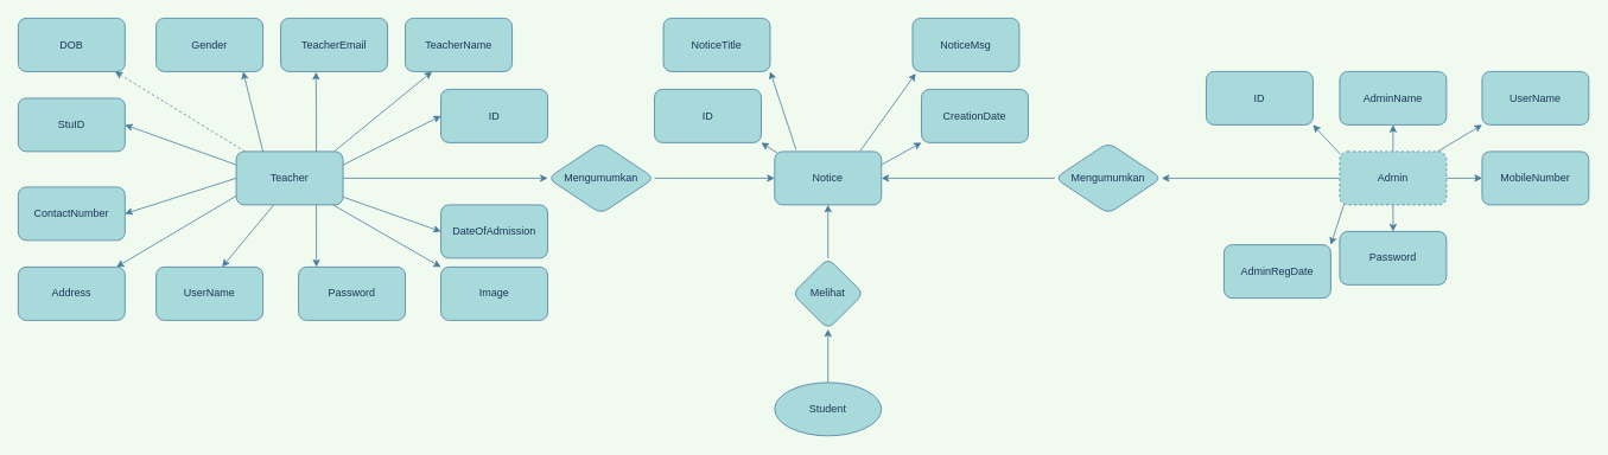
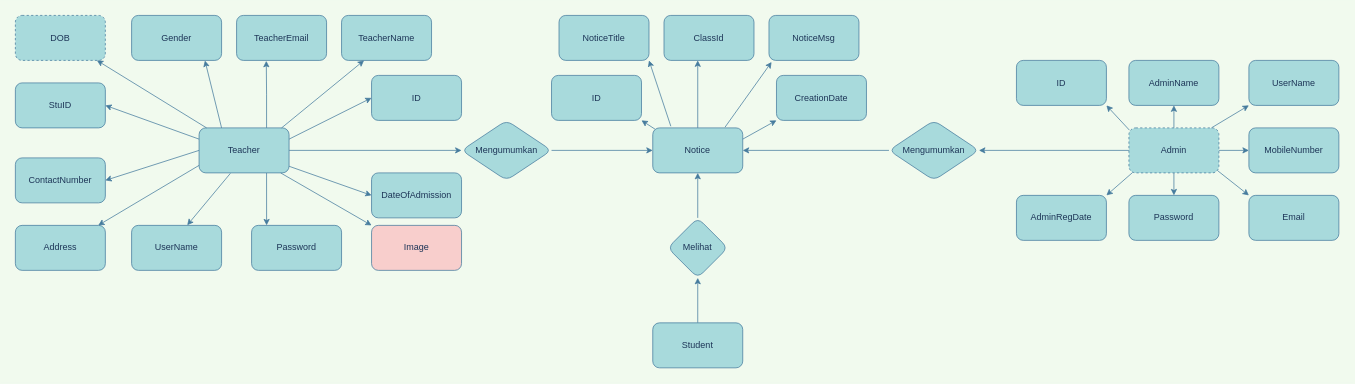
  <mxCell id="0" />
  <mxCell id="1" parent="0" />
  <mxCell id="2" style="edgeStyle=orthogonalEdgeStyle;rounded=1;orthogonalLoop=1;jettySize=auto;html=1;exitX=1;exitY=0.5;exitDx=0;exitDy=0;labelBackgroundColor=#F1FAEE;strokeColor=#457B9D;fontColor=#1D3557;" edge="1" parent="1" source="5" target="16"><mxGeometry relative="1" as="geometry" /></mxCell>
  <mxCell id="3" style="edgeStyle=orthogonalEdgeStyle;rounded=0;orthogonalLoop=1;jettySize=auto;html=1;exitX=0.75;exitY=0;exitDx=0;exitDy=0;entryX=0.33;entryY=1.01;entryDx=0;entryDy=0;entryPerimeter=0;strokeColor=#457B9D;fontColor=#1D3557;fillColor=#A8DADC;" edge="1" parent="1" source="5" target="44"><mxGeometry relative="1" as="geometry" /></mxCell>
  <mxCell id="4" style="edgeStyle=orthogonalEdgeStyle;rounded=0;orthogonalLoop=1;jettySize=auto;html=1;exitX=0.75;exitY=1;exitDx=0;exitDy=0;entryX=0.167;entryY=0;entryDx=0;entryDy=0;entryPerimeter=0;strokeColor=#457B9D;fontColor=#1D3557;fillColor=#A8DADC;" edge="1" parent="1" source="5" target="51"><mxGeometry relative="1" as="geometry" /></mxCell>
  <mxCell id="5" value="Teacher" style="rounded=1;whiteSpace=wrap;html=1;fillColor=#A8DADC;strokeColor=#457B9D;fontColor=#1D3557;" vertex="1" parent="1"><mxGeometry x="265" y="170" width="120" height="60" as="geometry" /></mxCell>
+ <mxCell id="6" style="edgeStyle=orthogonalEdgeStyle;orthogonalLoop=1;jettySize=auto;html=1;exitX=0.5;exitY=0;exitDx=0;exitDy=0;entryX=0.375;entryY=1;entryDx=0;entryDy=0;entryPerimeter=0;labelBackgroundColor=#F1FAEE;strokeColor=#457B9D;fontColor=#1D3557;" edge="1" parent="1" source="7" target="34"><mxGeometry relative="1" as="geometry" /></mxCell>
  <mxCell id="7" value="Notice" style="rounded=1;whiteSpace=wrap;html=1;fillColor=#A8DADC;strokeColor=#457B9D;fontColor=#1D3557;" vertex="1" parent="1"><mxGeometry x="870" y="170" width="120" height="60" as="geometry" /></mxCell>
  <mxCell id="8" style="edgeStyle=orthogonalEdgeStyle;rounded=1;orthogonalLoop=1;jettySize=auto;html=1;exitX=0;exitY=0.5;exitDx=0;exitDy=0;entryX=1;entryY=0.5;entryDx=0;entryDy=0;labelBackgroundColor=#F1FAEE;strokeColor=#457B9D;fontColor=#1D3557;" edge="1" parent="1" source="12" target="18"><mxGeometry relative="1" as="geometry" /></mxCell>
  <mxCell id="9" style="edgeStyle=orthogonalEdgeStyle;orthogonalLoop=1;jettySize=auto;html=1;exitX=0.5;exitY=0;exitDx=0;exitDy=0;entryX=0.5;entryY=1;entryDx=0;entryDy=0;labelBackgroundColor=#F1FAEE;strokeColor=#457B9D;fontColor=#1D3557;" edge="1" parent="1" source="12" target="22"><mxGeometry relative="1" as="geometry" /></mxCell>
  <mxCell id="10" style="edgeStyle=orthogonalEdgeStyle;orthogonalLoop=1;jettySize=auto;html=1;exitX=1;exitY=0.5;exitDx=0;exitDy=0;labelBackgroundColor=#F1FAEE;strokeColor=#457B9D;fontColor=#1D3557;" edge="1" parent="1" source="12" target="23"><mxGeometry relative="1" as="geometry" /></mxCell>
  <mxCell id="11" style="edgeStyle=orthogonalEdgeStyle;orthogonalLoop=1;jettySize=auto;html=1;exitX=0.5;exitY=1;exitDx=0;exitDy=0;entryX=0.5;entryY=0;entryDx=0;entryDy=0;labelBackgroundColor=#F1FAEE;strokeColor=#457B9D;fontColor=#1D3557;" edge="1" parent="1" source="12" target="24"><mxGeometry relative="1" as="geometry" /></mxCell>
  <mxCell id="12" value="Admin" style="rounded=1;whiteSpace=wrap;html=1;fillColor=#A8DADC;strokeColor=#457B9D;fontColor=#1D3557;dashed=1;" vertex="1" parent="1"><mxGeometry x="1505" y="170" width="120" height="60" as="geometry" /></mxCell>
  <mxCell id="13" style="edgeStyle=orthogonalEdgeStyle;rounded=1;orthogonalLoop=1;jettySize=auto;html=1;exitX=0.5;exitY=0;exitDx=0;exitDy=0;entryX=0.5;entryY=1;entryDx=0;entryDy=0;labelBackgroundColor=#F1FAEE;strokeColor=#457B9D;fontColor=#1D3557;" edge="1" parent="1" source="14" target="20"><mxGeometry relative="1" as="geometry" /></mxCell>
- <mxCell id="14" value="Student" style="ellipse;whiteSpace=wrap;html=1;fillColor=#A8DADC;strokeColor=#457B9D;fontColor=#1D3557;" vertex="1" parent="1"><mxGeometry x="870" y="430" width="120" height="60" as="geometry" /></mxCell>
+ <mxCell id="14" value="Student" style="rounded=1;whiteSpace=wrap;html=1;fillColor=#A8DADC;strokeColor=#457B9D;fontColor=#1D3557;" vertex="1" parent="1"><mxGeometry x="870" y="430" width="120" height="60" as="geometry" /></mxCell>
  <mxCell id="15" style="edgeStyle=orthogonalEdgeStyle;rounded=1;orthogonalLoop=1;jettySize=auto;html=1;exitX=1;exitY=0.5;exitDx=0;exitDy=0;entryX=0;entryY=0.5;entryDx=0;entryDy=0;labelBackgroundColor=#F1FAEE;strokeColor=#457B9D;fontColor=#1D3557;" edge="1" parent="1" source="16" target="7"><mxGeometry relative="1" as="geometry" /></mxCell>
  <mxCell id="16" value="Mengumumkan" style="rhombus;whiteSpace=wrap;html=1;fillColor=#A8DADC;strokeColor=#457B9D;fontColor=#1D3557;rounded=1;" vertex="1" parent="1"><mxGeometry x="615" y="160" width="120" height="80" as="geometry" /></mxCell>
  <mxCell id="17" style="edgeStyle=orthogonalEdgeStyle;rounded=1;orthogonalLoop=1;jettySize=auto;html=1;exitX=0;exitY=0.5;exitDx=0;exitDy=0;entryX=1;entryY=0.5;entryDx=0;entryDy=0;labelBackgroundColor=#F1FAEE;strokeColor=#457B9D;fontColor=#1D3557;" edge="1" parent="1" source="18" target="7"><mxGeometry relative="1" as="geometry" /></mxCell>
  <mxCell id="18" value="Mengumumkan" style="rhombus;whiteSpace=wrap;html=1;fillColor=#A8DADC;strokeColor=#457B9D;fontColor=#1D3557;rounded=1;" vertex="1" parent="1"><mxGeometry x="1185" y="160" width="120" height="80" as="geometry" /></mxCell>
  <mxCell id="19" style="edgeStyle=orthogonalEdgeStyle;rounded=1;orthogonalLoop=1;jettySize=auto;html=1;exitX=0.5;exitY=0;exitDx=0;exitDy=0;entryX=0.5;entryY=1;entryDx=0;entryDy=0;labelBackgroundColor=#F1FAEE;strokeColor=#457B9D;fontColor=#1D3557;" edge="1" parent="1" source="20" target="7"><mxGeometry relative="1" as="geometry" /></mxCell>
  <mxCell id="20" value="Melihat" style="rhombus;whiteSpace=wrap;html=1;fillColor=#A8DADC;strokeColor=#457B9D;fontColor=#1D3557;rounded=1;" vertex="1" parent="1"><mxGeometry x="890" y="290" width="80" height="80" as="geometry" /></mxCell>
  <mxCell id="21" value="ID" style="rounded=1;whiteSpace=wrap;html=1;fillColor=#A8DADC;strokeColor=#457B9D;fontColor=#1D3557;" vertex="1" parent="1"><mxGeometry x="1355" y="80" width="120" height="60" as="geometry" /></mxCell>
  <mxCell id="22" value="AdminName" style="rounded=1;whiteSpace=wrap;html=1;fillColor=#A8DADC;strokeColor=#457B9D;fontColor=#1D3557;" vertex="1" parent="1"><mxGeometry x="1505" y="80" width="120" height="60" as="geometry" /></mxCell>
  <mxCell id="23" value="MobileNumber" style="rounded=1;whiteSpace=wrap;html=1;fillColor=#A8DADC;strokeColor=#457B9D;fontColor=#1D3557;" vertex="1" parent="1"><mxGeometry x="1665" y="170" width="120" height="60" as="geometry" /></mxCell>
  <mxCell id="24" value="Password" style="rounded=1;whiteSpace=wrap;html=1;fillColor=#A8DADC;strokeColor=#457B9D;fontColor=#1D3557;" vertex="1" parent="1"><mxGeometry x="1505" y="260" width="120" height="60" as="geometry" /></mxCell>
- <mxCell id="25" value="AdminRegDate" style="rounded=1;whiteSpace=wrap;html=1;fillColor=#A8DADC;strokeColor=#457B9D;fontColor=#1D3557;" vertex="1" parent="1"><mxGeometry x="1375" y="275" width="120" height="60" as="geometry" /></mxCell>
+ <mxCell id="25" value="AdminRegDate" style="rounded=1;whiteSpace=wrap;html=1;fillColor=#A8DADC;strokeColor=#457B9D;fontColor=#1D3557;" vertex="1" parent="1"><mxGeometry x="1355" y="260" width="120" height="60" as="geometry" /></mxCell>
  <mxCell id="26" value="UserName" style="rounded=1;whiteSpace=wrap;html=1;fillColor=#A8DADC;strokeColor=#457B9D;fontColor=#1D3557;" vertex="1" parent="1"><mxGeometry x="1665" y="80" width="120" height="60" as="geometry" /></mxCell>
+ <mxCell id="27" value="Email" style="rounded=1;whiteSpace=wrap;html=1;fillColor=#A8DADC;strokeColor=#457B9D;fontColor=#1D3557;" vertex="1" parent="1"><mxGeometry x="1665" y="260" width="120" height="60" as="geometry" /></mxCell>
  <mxCell id="28" style="edgeStyle=orthogonalEdgeStyle;rounded=1;orthogonalLoop=1;jettySize=auto;html=1;exitX=0.5;exitY=1;exitDx=0;exitDy=0;labelBackgroundColor=#F1FAEE;strokeColor=#457B9D;fontColor=#1D3557;" edge="1" parent="1" source="23" target="23"><mxGeometry relative="1" as="geometry" /></mxCell>
  <mxCell id="29" value="" style="endArrow=classic;html=1;entryX=0;entryY=1;entryDx=0;entryDy=0;labelBackgroundColor=#F1FAEE;strokeColor=#457B9D;fontColor=#1D3557;" edge="1" parent="1" source="12" target="26"><mxGeometry width="50" height="50" relative="1" as="geometry"><mxPoint x="1625" y="170" as="sourcePoint" /><mxPoint x="1675" y="120" as="targetPoint" /></mxGeometry></mxCell>
+ <mxCell id="30" value="" style="endArrow=classic;html=1;entryX=0;entryY=0;entryDx=0;entryDy=0;exitX=0.986;exitY=0.951;exitDx=0;exitDy=0;exitPerimeter=0;labelBackgroundColor=#F1FAEE;strokeColor=#457B9D;fontColor=#1D3557;" edge="1" parent="1" source="12" target="27"><mxGeometry width="50" height="50" relative="1" as="geometry"><mxPoint x="1615" y="270" as="sourcePoint" /><mxPoint x="1665" y="220" as="targetPoint" /></mxGeometry></mxCell>
  <mxCell id="31" value="" style="endArrow=classic;html=1;exitX=0.005;exitY=0.049;exitDx=0;exitDy=0;entryX=1;entryY=1;entryDx=0;entryDy=0;exitPerimeter=0;labelBackgroundColor=#F1FAEE;strokeColor=#457B9D;fontColor=#1D3557;" edge="1" parent="1" source="12" target="21"><mxGeometry width="50" height="50" relative="1" as="geometry"><mxPoint x="1455" y="200" as="sourcePoint" /><mxPoint x="1505" y="150" as="targetPoint" /></mxGeometry></mxCell>
  <mxCell id="32" value="" style="endArrow=classic;html=1;exitX=0.04;exitY=0.993;exitDx=0;exitDy=0;exitPerimeter=0;entryX=1;entryY=0;entryDx=0;entryDy=0;labelBackgroundColor=#F1FAEE;strokeColor=#457B9D;fontColor=#1D3557;" edge="1" parent="1" source="12" target="25"><mxGeometry width="50" height="50" relative="1" as="geometry"><mxPoint x="1455" y="290" as="sourcePoint" /><mxPoint x="1475" y="260" as="targetPoint" /></mxGeometry></mxCell>
  <mxCell id="33" value="ID" style="rounded=1;whiteSpace=wrap;html=1;fillColor=#A8DADC;strokeColor=#457B9D;fontColor=#1D3557;" vertex="1" parent="1"><mxGeometry x="735" y="100" width="120" height="60" as="geometry" /></mxCell>
+ <mxCell id="34" value="ClassId" style="rounded=1;whiteSpace=wrap;html=1;fillColor=#A8DADC;strokeColor=#457B9D;fontColor=#1D3557;" vertex="1" parent="1"><mxGeometry x="885" y="20" width="120" height="60" as="geometry" /></mxCell>
  <mxCell id="35" value="NoticeMsg" style="rounded=1;whiteSpace=wrap;html=1;fillColor=#A8DADC;strokeColor=#457B9D;fontColor=#1D3557;" vertex="1" parent="1"><mxGeometry x="1025" y="20" width="120" height="60" as="geometry" /></mxCell>
  <mxCell id="36" value="NoticeTitle" style="rounded=1;whiteSpace=wrap;html=1;fillColor=#A8DADC;strokeColor=#457B9D;fontColor=#1D3557;" vertex="1" parent="1"><mxGeometry x="745" y="20" width="120" height="60" as="geometry" /></mxCell>
  <mxCell id="37" value="CreationDate" style="rounded=1;whiteSpace=wrap;html=1;fillColor=#A8DADC;strokeColor=#457B9D;fontColor=#1D3557;" vertex="1" parent="1"><mxGeometry x="1035" y="100" width="120" height="60" as="geometry" /></mxCell>
  <mxCell id="38" value="" style="endArrow=classic;html=1;entryX=1;entryY=1;entryDx=0;entryDy=0;exitX=0.025;exitY=0.028;exitDx=0;exitDy=0;exitPerimeter=0;labelBackgroundColor=#F1FAEE;strokeColor=#457B9D;fontColor=#1D3557;" edge="1" parent="1" source="7" target="33"><mxGeometry width="50" height="50" relative="1" as="geometry"><mxPoint x="835" y="190" as="sourcePoint" /><mxPoint x="885" y="140" as="targetPoint" /></mxGeometry></mxCell>
  <mxCell id="39" value="" style="endArrow=classic;html=1;entryX=0;entryY=1;entryDx=0;entryDy=0;exitX=1;exitY=0.25;exitDx=0;exitDy=0;labelBackgroundColor=#F1FAEE;strokeColor=#457B9D;fontColor=#1D3557;" edge="1" parent="1" source="7" target="37"><mxGeometry width="50" height="50" relative="1" as="geometry"><mxPoint x="995" y="180" as="sourcePoint" /><mxPoint x="1175" y="-50" as="targetPoint" /></mxGeometry></mxCell>
  <mxCell id="40" value="" style="endArrow=classic;html=1;entryX=1;entryY=1;entryDx=0;entryDy=0;exitX=0.201;exitY=-0.036;exitDx=0;exitDy=0;exitPerimeter=0;labelBackgroundColor=#F1FAEE;strokeColor=#457B9D;fontColor=#1D3557;" edge="1" parent="1" source="7" target="36"><mxGeometry width="50" height="50" relative="1" as="geometry"><mxPoint x="895" y="150" as="sourcePoint" /><mxPoint x="945" y="100" as="targetPoint" /></mxGeometry></mxCell>
  <mxCell id="41" value="" style="endArrow=classic;html=1;exitX=0.803;exitY=-0.015;exitDx=0;exitDy=0;exitPerimeter=0;entryX=0.029;entryY=1.035;entryDx=0;entryDy=0;entryPerimeter=0;labelBackgroundColor=#F1FAEE;strokeColor=#457B9D;fontColor=#1D3557;" edge="1" parent="1" source="7" target="35"><mxGeometry width="50" height="50" relative="1" as="geometry"><mxPoint x="955" y="160" as="sourcePoint" /><mxPoint x="1005" y="110" as="targetPoint" /></mxGeometry></mxCell>
  <mxCell id="42" value="ID" style="rounded=1;whiteSpace=wrap;html=1;strokeColor=#457B9D;fontColor=#1D3557;fillColor=#A8DADC;" vertex="1" parent="1"><mxGeometry x="495" y="100" width="120" height="60" as="geometry" /></mxCell>
  <mxCell id="43" value="TeacherName" style="rounded=1;whiteSpace=wrap;html=1;strokeColor=#457B9D;fontColor=#1D3557;fillColor=#A8DADC;" vertex="1" parent="1"><mxGeometry x="455" y="20" width="120" height="60" as="geometry" /></mxCell>
  <mxCell id="44" value="TeacherEmail" style="rounded=1;whiteSpace=wrap;html=1;strokeColor=#457B9D;fontColor=#1D3557;fillColor=#A8DADC;" vertex="1" parent="1"><mxGeometry x="315" y="20" width="120" height="60" as="geometry" /></mxCell>
  <mxCell id="45" value="Gender" style="rounded=1;whiteSpace=wrap;html=1;strokeColor=#457B9D;fontColor=#1D3557;fillColor=#A8DADC;" vertex="1" parent="1"><mxGeometry x="175" y="20" width="120" height="60" as="geometry" /></mxCell>
- <mxCell id="46" value="DOB" style="rounded=1;whiteSpace=wrap;html=1;strokeColor=#457B9D;fontColor=#1D3557;fillColor=#A8DADC;" vertex="1" parent="1"><mxGeometry x="20" y="20" width="120" height="60" as="geometry" /></mxCell>
+ <mxCell id="46" value="DOB" style="rounded=1;whiteSpace=wrap;html=1;strokeColor=#457B9D;fontColor=#1D3557;fillColor=#A8DADC;dashed=1;" vertex="1" parent="1"><mxGeometry x="20" y="20" width="120" height="60" as="geometry" /></mxCell>
  <mxCell id="47" value="StuID" style="rounded=1;whiteSpace=wrap;html=1;strokeColor=#457B9D;fontColor=#1D3557;fillColor=#A8DADC;" vertex="1" parent="1"><mxGeometry x="20" y="110" width="120" height="60" as="geometry" /></mxCell>
  <mxCell id="48" value="ContactNumber" style="rounded=1;whiteSpace=wrap;html=1;strokeColor=#457B9D;fontColor=#1D3557;fillColor=#A8DADC;" vertex="1" parent="1"><mxGeometry x="20" y="210" width="120" height="60" as="geometry" /></mxCell>
  <mxCell id="49" value="Address" style="rounded=1;whiteSpace=wrap;html=1;strokeColor=#457B9D;fontColor=#1D3557;fillColor=#A8DADC;" vertex="1" parent="1"><mxGeometry x="20" y="300" width="120" height="60" as="geometry" /></mxCell>
  <mxCell id="50" value="UserName" style="rounded=1;whiteSpace=wrap;html=1;strokeColor=#457B9D;fontColor=#1D3557;fillColor=#A8DADC;" vertex="1" parent="1"><mxGeometry x="175" y="300" width="120" height="60" as="geometry" /></mxCell>
  <mxCell id="51" value="Password" style="rounded=1;whiteSpace=wrap;html=1;strokeColor=#457B9D;fontColor=#1D3557;fillColor=#A8DADC;" vertex="1" parent="1"><mxGeometry x="335" y="300" width="120" height="60" as="geometry" /></mxCell>
- <mxCell id="52" value="Image" style="rounded=1;whiteSpace=wrap;html=1;strokeColor=#457B9D;fontColor=#1D3557;fillColor=#A8DADC;" vertex="1" parent="1"><mxGeometry x="495" y="300" width="120" height="60" as="geometry" /></mxCell>
+ <mxCell id="52" value="Image" style="rounded=1;whiteSpace=wrap;html=1;strokeColor=#457B9D;fontColor=#1D3557;fillColor=#f8cecc;" vertex="1" parent="1"><mxGeometry x="495" y="300" width="120" height="60" as="geometry" /></mxCell>
  <mxCell id="53" value="DateOfAdmission" style="rounded=1;whiteSpace=wrap;html=1;strokeColor=#457B9D;fontColor=#1D3557;fillColor=#A8DADC;" vertex="1" parent="1"><mxGeometry x="495" y="230" width="120" height="60" as="geometry" /></mxCell>
  <mxCell id="54" value="" style="endArrow=classic;html=1;rounded=0;strokeColor=#457B9D;fontColor=#1D3557;fillColor=#A8DADC;exitX=0.25;exitY=0;exitDx=0;exitDy=0;entryX=0.815;entryY=1.003;entryDx=0;entryDy=0;entryPerimeter=0;" edge="1" parent="1" source="5" target="45"><mxGeometry width="50" height="50" relative="1" as="geometry"><mxPoint x="185" y="250" as="sourcePoint" /><mxPoint x="235" y="200" as="targetPoint" /></mxGeometry></mxCell>
- <mxCell id="55" value="" style="endArrow=classic;html=1;rounded=0;strokeColor=#457B9D;fontColor=#1D3557;fillColor=#A8DADC;exitX=0.083;exitY=0;exitDx=0;exitDy=0;exitPerimeter=0;dashed=1;" edge="1" parent="1" source="5" target="46"><mxGeometry width="50" height="50" relative="1" as="geometry"><mxPoint x="175" y="220" as="sourcePoint" /><mxPoint x="225" y="170" as="targetPoint" /></mxGeometry></mxCell>
+ <mxCell id="55" value="" style="endArrow=classic;html=1;rounded=0;strokeColor=#457B9D;fontColor=#1D3557;fillColor=#A8DADC;exitX=0.083;exitY=0;exitDx=0;exitDy=0;exitPerimeter=0;" edge="1" parent="1" source="5" target="46"><mxGeometry width="50" height="50" relative="1" as="geometry"><mxPoint x="175" y="220" as="sourcePoint" /><mxPoint x="225" y="170" as="targetPoint" /></mxGeometry></mxCell>
  <mxCell id="56" value="" style="endArrow=classic;html=1;rounded=0;strokeColor=#457B9D;fontColor=#1D3557;fillColor=#A8DADC;entryX=0.25;entryY=1;entryDx=0;entryDy=0;exitX=0.917;exitY=0;exitDx=0;exitDy=0;exitPerimeter=0;" edge="1" parent="1" source="5" target="43"><mxGeometry width="50" height="50" relative="1" as="geometry"><mxPoint x="155" y="230" as="sourcePoint" /><mxPoint x="205" y="180" as="targetPoint" /></mxGeometry></mxCell>
  <mxCell id="57" value="" style="endArrow=classic;html=1;rounded=0;strokeColor=#457B9D;fontColor=#1D3557;fillColor=#A8DADC;exitX=1;exitY=0.25;exitDx=0;exitDy=0;entryX=0;entryY=0.5;entryDx=0;entryDy=0;" edge="1" parent="1" source="5" target="42"><mxGeometry width="50" height="50" relative="1" as="geometry"><mxPoint x="435" y="210" as="sourcePoint" /><mxPoint x="485" y="160" as="targetPoint" /></mxGeometry></mxCell>
  <mxCell id="58" value="" style="endArrow=classic;html=1;rounded=0;strokeColor=#457B9D;fontColor=#1D3557;fillColor=#A8DADC;entryX=1;entryY=0.5;entryDx=0;entryDy=0;exitX=0;exitY=0.25;exitDx=0;exitDy=0;" edge="1" parent="1" source="5" target="47"><mxGeometry width="50" height="50" relative="1" as="geometry"><mxPoint x="185" y="230" as="sourcePoint" /><mxPoint x="235" y="180" as="targetPoint" /></mxGeometry></mxCell>
  <mxCell id="59" value="" style="endArrow=classic;html=1;rounded=0;strokeColor=#457B9D;fontColor=#1D3557;fillColor=#A8DADC;entryX=1;entryY=0.5;entryDx=0;entryDy=0;exitX=0;exitY=0.5;exitDx=0;exitDy=0;" edge="1" parent="1" source="5" target="48"><mxGeometry width="50" height="50" relative="1" as="geometry"><mxPoint x="175" y="250" as="sourcePoint" /><mxPoint x="225" y="200" as="targetPoint" /></mxGeometry></mxCell>
  <mxCell id="60" value="" style="endArrow=classic;html=1;rounded=0;strokeColor=#457B9D;fontColor=#1D3557;fillColor=#A8DADC;exitX=0;exitY=0.833;exitDx=0;exitDy=0;exitPerimeter=0;" edge="1" parent="1" source="5" target="49"><mxGeometry width="50" height="50" relative="1" as="geometry"><mxPoint x="265" y="230" as="sourcePoint" /><mxPoint x="255" y="240" as="targetPoint" /></mxGeometry></mxCell>
  <mxCell id="61" value="" style="endArrow=classic;html=1;rounded=0;strokeColor=#457B9D;fontColor=#1D3557;fillColor=#A8DADC;entryX=0.618;entryY=-0.003;entryDx=0;entryDy=0;entryPerimeter=0;exitX=0.348;exitY=1.01;exitDx=0;exitDy=0;exitPerimeter=0;" edge="1" parent="1" source="5" target="50"><mxGeometry width="50" height="50" relative="1" as="geometry"><mxPoint x="265" y="290" as="sourcePoint" /><mxPoint x="315" y="240" as="targetPoint" /></mxGeometry></mxCell>
  <mxCell id="62" value="" style="endArrow=classic;html=1;rounded=0;strokeColor=#457B9D;fontColor=#1D3557;fillColor=#A8DADC;entryX=0;entryY=0.5;entryDx=0;entryDy=0;" edge="1" parent="1" source="5" target="53"><mxGeometry width="50" height="50" relative="1" as="geometry"><mxPoint x="415" y="270" as="sourcePoint" /><mxPoint x="465" y="220" as="targetPoint" /></mxGeometry></mxCell>
  <mxCell id="63" value="" style="endArrow=classic;html=1;rounded=0;strokeColor=#457B9D;fontColor=#1D3557;fillColor=#A8DADC;entryX=0;entryY=0;entryDx=0;entryDy=0;exitX=0.908;exitY=1.003;exitDx=0;exitDy=0;exitPerimeter=0;" edge="1" parent="1" source="5" target="52"><mxGeometry width="50" height="50" relative="1" as="geometry"><mxPoint x="375" y="300" as="sourcePoint" /><mxPoint x="425" y="250" as="targetPoint" /></mxGeometry></mxCell>
